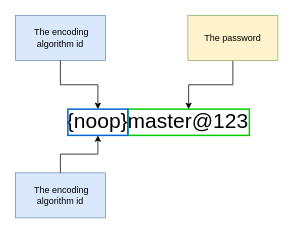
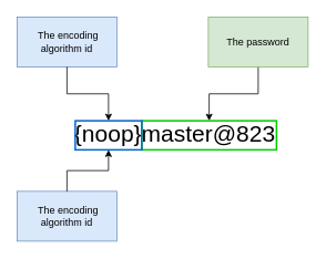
  <mxCell id="0" />
  <mxCell id="1" parent="0" />
- <mxCell id="2" value="{noop}master@123" style="text;html=1;align=center;verticalAlign=middle;whiteSpace=wrap;rounded=0;fontSize=28;" vertex="1" parent="1"><mxGeometry x="80" y="140" width="260" height="40" as="geometry" /></mxCell>
+ <mxCell id="2" value="{noop}master@823" style="text;html=1;align=center;verticalAlign=middle;whiteSpace=wrap;rounded=0;fontSize=28;" vertex="1" parent="1"><mxGeometry x="80" y="140" width="260" height="40" as="geometry" /></mxCell>
  <mxCell id="3" value="&amp;nbsp;The encoding&lt;div&gt;algorithm id&lt;/div&gt;" style="rounded=0;whiteSpace=wrap;html=1;fillColor=#dae8fc;strokeColor=#6c8ebf;" vertex="1" parent="1"><mxGeometry x="20" y="20" width="120" height="60" as="geometry" /></mxCell>
  <mxCell id="4" value="&amp;nbsp;The encoding&lt;div&gt;algorithm id&lt;/div&gt;" style="rounded=0;whiteSpace=wrap;html=1;fillColor=#dae8fc;strokeColor=#6c8ebf;" vertex="1" parent="1"><mxGeometry x="20" y="230" width="120" height="60" as="geometry" /></mxCell>
  <mxCell id="5" style="edgeStyle=orthogonalEdgeStyle;rounded=0;orthogonalLoop=1;jettySize=auto;html=1;" edge="1" parent="1" source="6" target="9"><mxGeometry relative="1" as="geometry" /></mxCell>
- <mxCell id="6" value="The password" style="rounded=0;whiteSpace=wrap;html=1;fillColor=#fff2cc;strokeColor=#82b366;" vertex="1" parent="1"><mxGeometry x="250" y="20" width="120" height="60" as="geometry" /></mxCell>
+ <mxCell id="6" value="The password" style="rounded=0;whiteSpace=wrap;html=1;fillColor=#d5e8d4;strokeColor=#82b366;" vertex="1" parent="1"><mxGeometry x="250" y="20" width="120" height="60" as="geometry" /></mxCell>
  <mxCell id="7" style="edgeStyle=orthogonalEdgeStyle;rounded=0;orthogonalLoop=1;jettySize=auto;html=1;exitX=0.5;exitY=0;exitDx=0;exitDy=0;entryX=0.5;entryY=1;entryDx=0;entryDy=0;" edge="1" parent="1" source="4" target="10"><mxGeometry relative="1" as="geometry" /></mxCell>
  <mxCell id="8" style="edgeStyle=orthogonalEdgeStyle;rounded=0;orthogonalLoop=1;jettySize=auto;html=1;entryX=0.5;entryY=0;entryDx=0;entryDy=0;" edge="1" parent="1" source="3" target="10"><mxGeometry relative="1" as="geometry" /></mxCell>
  <mxCell id="9" value="" style="rounded=0;whiteSpace=wrap;html=1;fillColor=none;strokeColor=#00CC00;strokeWidth=2;" vertex="1" parent="1"><mxGeometry x="170" y="145" width="162" height="35" as="geometry" /></mxCell>
  <mxCell id="10" value="" style="rounded=0;whiteSpace=wrap;html=1;fillColor=none;strokeColor=#0066CC;strokeWidth=2;" vertex="1" parent="1"><mxGeometry x="90" y="145" width="80" height="35" as="geometry" /></mxCell>
